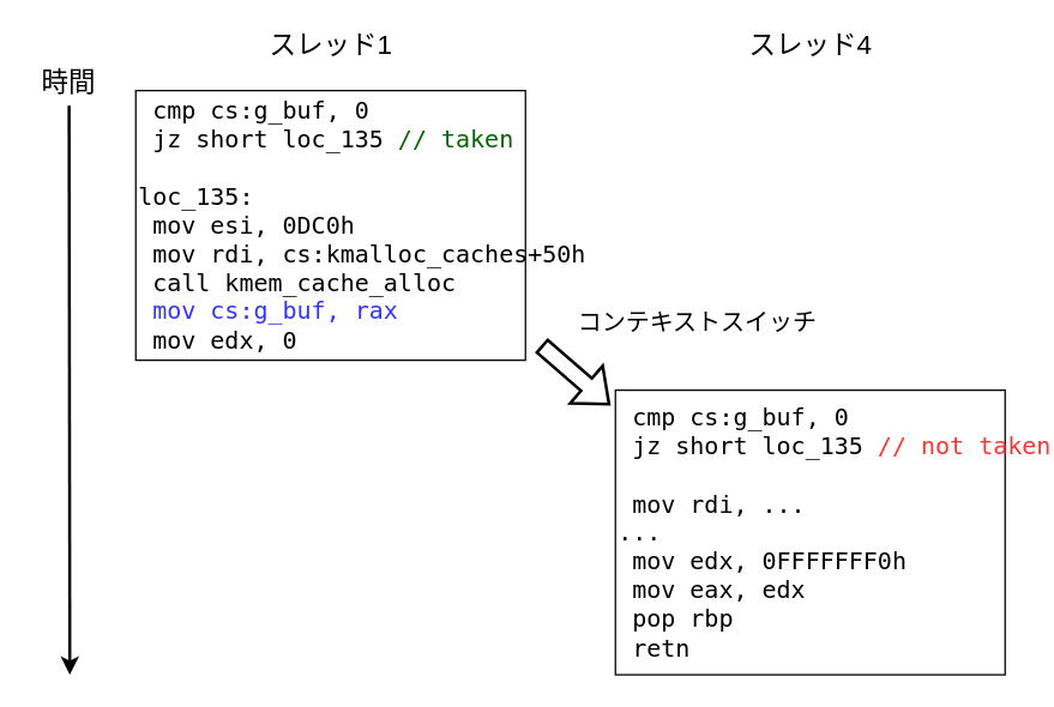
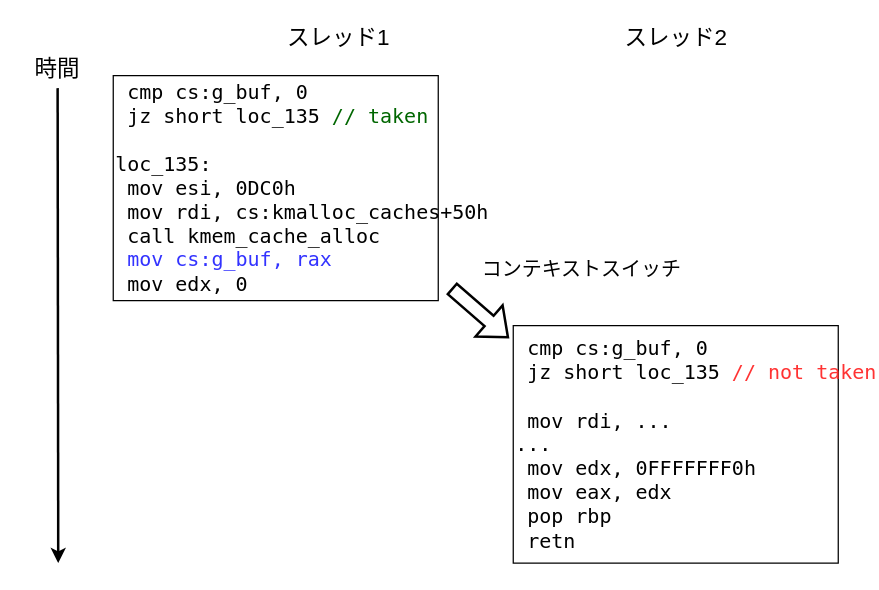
  <mxCell id="0" />
  <mxCell id="1" parent="0" />
- <mxCell id="2" value="&lt;font style=&quot;font-size: 18px&quot;&gt;スレッド1&lt;/font&gt;" style="text;html=1;align=center;verticalAlign=middle;resizable=0;points=[];autosize=1;strokeColor=none;fillColor=none;" vertex="1" parent="1"><mxGeometry x="170" y="20" width="100" height="20" as="geometry" /></mxCell>
- <mxCell id="3" value="&lt;font style=&quot;font-size: 18px&quot;&gt;スレッド4&lt;/font&gt;" style="text;html=1;align=center;verticalAlign=middle;resizable=0;points=[];autosize=1;strokeColor=none;fillColor=none;" vertex="1" parent="1"><mxGeometry x="490" y="20" width="100" height="20" as="geometry" /></mxCell>
+ <mxCell id="2" value="&lt;font style=&quot;font-size: 18px&quot;&gt;スレッド1&lt;/font&gt;" style="text;html=1;align=center;verticalAlign=middle;resizable=0;points=[];autosize=1;strokeColor=none;fillColor=none;" vertex="1" parent="1"><mxGeometry x="220" y="20" width="100" height="20" as="geometry" /></mxCell>
+ <mxCell id="3" value="&lt;font style=&quot;font-size: 18px&quot;&gt;スレッド2&lt;/font&gt;" style="text;html=1;align=center;verticalAlign=middle;resizable=0;points=[];autosize=1;strokeColor=none;fillColor=none;" vertex="1" parent="1"><mxGeometry x="490" y="20" width="100" height="20" as="geometry" /></mxCell>
  <mxCell id="4" value="" style="endArrow=classic;html=1;rounded=0;fontSize=18;strokeWidth=2;" edge="1" parent="1"><mxGeometry width="50" height="50" relative="1" as="geometry"><mxPoint x="45.5" y="70" as="sourcePoint" /><mxPoint x="46" y="450" as="targetPoint" /></mxGeometry></mxCell>
  <mxCell id="5" value="時間" style="text;html=1;align=center;verticalAlign=middle;resizable=0;points=[];autosize=1;strokeColor=none;fillColor=none;fontSize=18;" vertex="1" parent="1"><mxGeometry x="20" y="40" width="50" height="30" as="geometry" /></mxCell>
  <mxCell id="6" value="&lt;div style=&quot;font-size: 16px&quot; align=&quot;left&quot;&gt;&lt;pre&gt;&lt;font style=&quot;font-size: 16px&quot;&gt; cmp cs:g_buf, 0&lt;br&gt; jz &lt;/font&gt;&lt;font style=&quot;font-size: 16px&quot;&gt;short loc_135 &lt;font color=&quot;#006600&quot;&gt;// taken&lt;/font&gt;&lt;br&gt;&lt;br&gt;loc_135:&lt;br&gt; mov esi, 0DC0h&lt;br&gt; mov rdi, cs:kmalloc_caches+50h&lt;br&gt; call kmem_cache_alloc&lt;br&gt;&lt;font color=&quot;#3333FF&quot;&gt; mov cs:g_buf, rax&lt;/font&gt;&lt;br&gt; mov edx, 0&lt;br&gt;&lt;/font&gt;&lt;/pre&gt;&lt;/div&gt;" style="rounded=0;whiteSpace=wrap;html=1;fontSize=18;align=left;" vertex="1" parent="1"><mxGeometry x="90" y="60" width="260" height="180" as="geometry" /></mxCell>
  <mxCell id="7" value="&lt;div style=&quot;font-size: 16px&quot; align=&quot;left&quot;&gt;&lt;pre&gt;&lt;font style=&quot;font-size: 16px&quot;&gt; cmp cs:g_buf, 0&lt;br&gt; jz &lt;/font&gt;&lt;font style=&quot;font-size: 16px&quot;&gt;short loc_135 &lt;font color=&quot;#FF3333&quot;&gt;// not taken&lt;/font&gt;&lt;br&gt;&lt;br&gt; mov rdi, ...&lt;br&gt;...&lt;br&gt; mov edx, 0FFFFFFF0h&lt;br&gt; mov eax, edx&lt;br&gt; pop rbp&lt;br&gt; retn&lt;br&gt;&lt;/font&gt;&lt;/pre&gt;&lt;/div&gt;" style="rounded=0;whiteSpace=wrap;html=1;fontSize=18;align=left;" vertex="1" parent="1"><mxGeometry x="410" y="260" width="260" height="190" as="geometry" /></mxCell>
  <mxCell id="8" value="" style="shape=flexArrow;endArrow=classic;html=1;rounded=0;fontSize=16;fontColor=#3333FF;strokeWidth=2;curved=1;" edge="1" parent="1"><mxGeometry width="50" height="50" relative="1" as="geometry"><mxPoint x="360.5" y="230" as="sourcePoint" /><mxPoint x="406.5" y="270" as="targetPoint" /></mxGeometry></mxCell>
  <mxCell id="9" value="コンテキストスイッチ" style="text;html=1;strokeColor=none;fillColor=none;align=center;verticalAlign=middle;whiteSpace=wrap;rounded=0;fontSize=16;fontColor=#000000;" vertex="1" parent="1"><mxGeometry x="370" y="200" width="190" height="30" as="geometry" /></mxCell>
